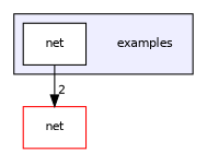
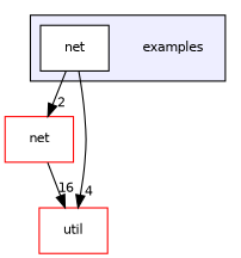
  digraph {
    compound=true
    node [fontname=Helvetica fontsize=10 shape=box fillcolor=white style=filled]
    edge [labeldistance=1.5 labelfontname=Helvetica labelfontsize=10]
    n1 [label=examples shape=plaintext fillcolor="" style=""]
    n2 [label=net]
    n3 [color=red label=net]
+   n4 [color=red label=util]
    subgraph cluster_1 {
      bgcolor="#eeeeff"
      pencolor=black
      n1
      n2
    }
    n2 -> n3 [headlabel=2]
+   n2 -> n4 [headlabel=4]
+   n3 -> n4 [headlabel=16]
  }
